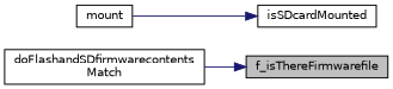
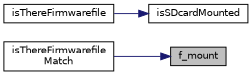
  digraph {
    rankdir=RL
    node [color=black fillcolor=white fontname=Helvetica fontsize=10 shape=record style=filled]
    edge [color=midnightblue dir=back fontname=Helvetica fontsize=10 labelfontname=Helvetica labelfontsize=10 style=solid]
-   n1 [fillcolor=grey75 fontcolor=black height=0.2 label=f_isThereFirmwarefile width=0.4]
-   n2 [height=0.2 label="doFlashandSDfirmwarecontents\lMatch" width=0.4]
+   n1 [fillcolor=grey75 fontcolor=black height=0.2 label=f_mount width=0.4]
+   n2 [height=0.2 label="isThereFirmwarefile\lMatch" width=0.4]
    n3 [height=0.2 label=isSDcardMounted width=0.4]
-   n4 [height=0.2 label=mount width=0.4]
+   n4 [height=0.2 label=isThereFirmwarefile width=0.4]
    n1 -> n2
    n3 -> n4
  }
